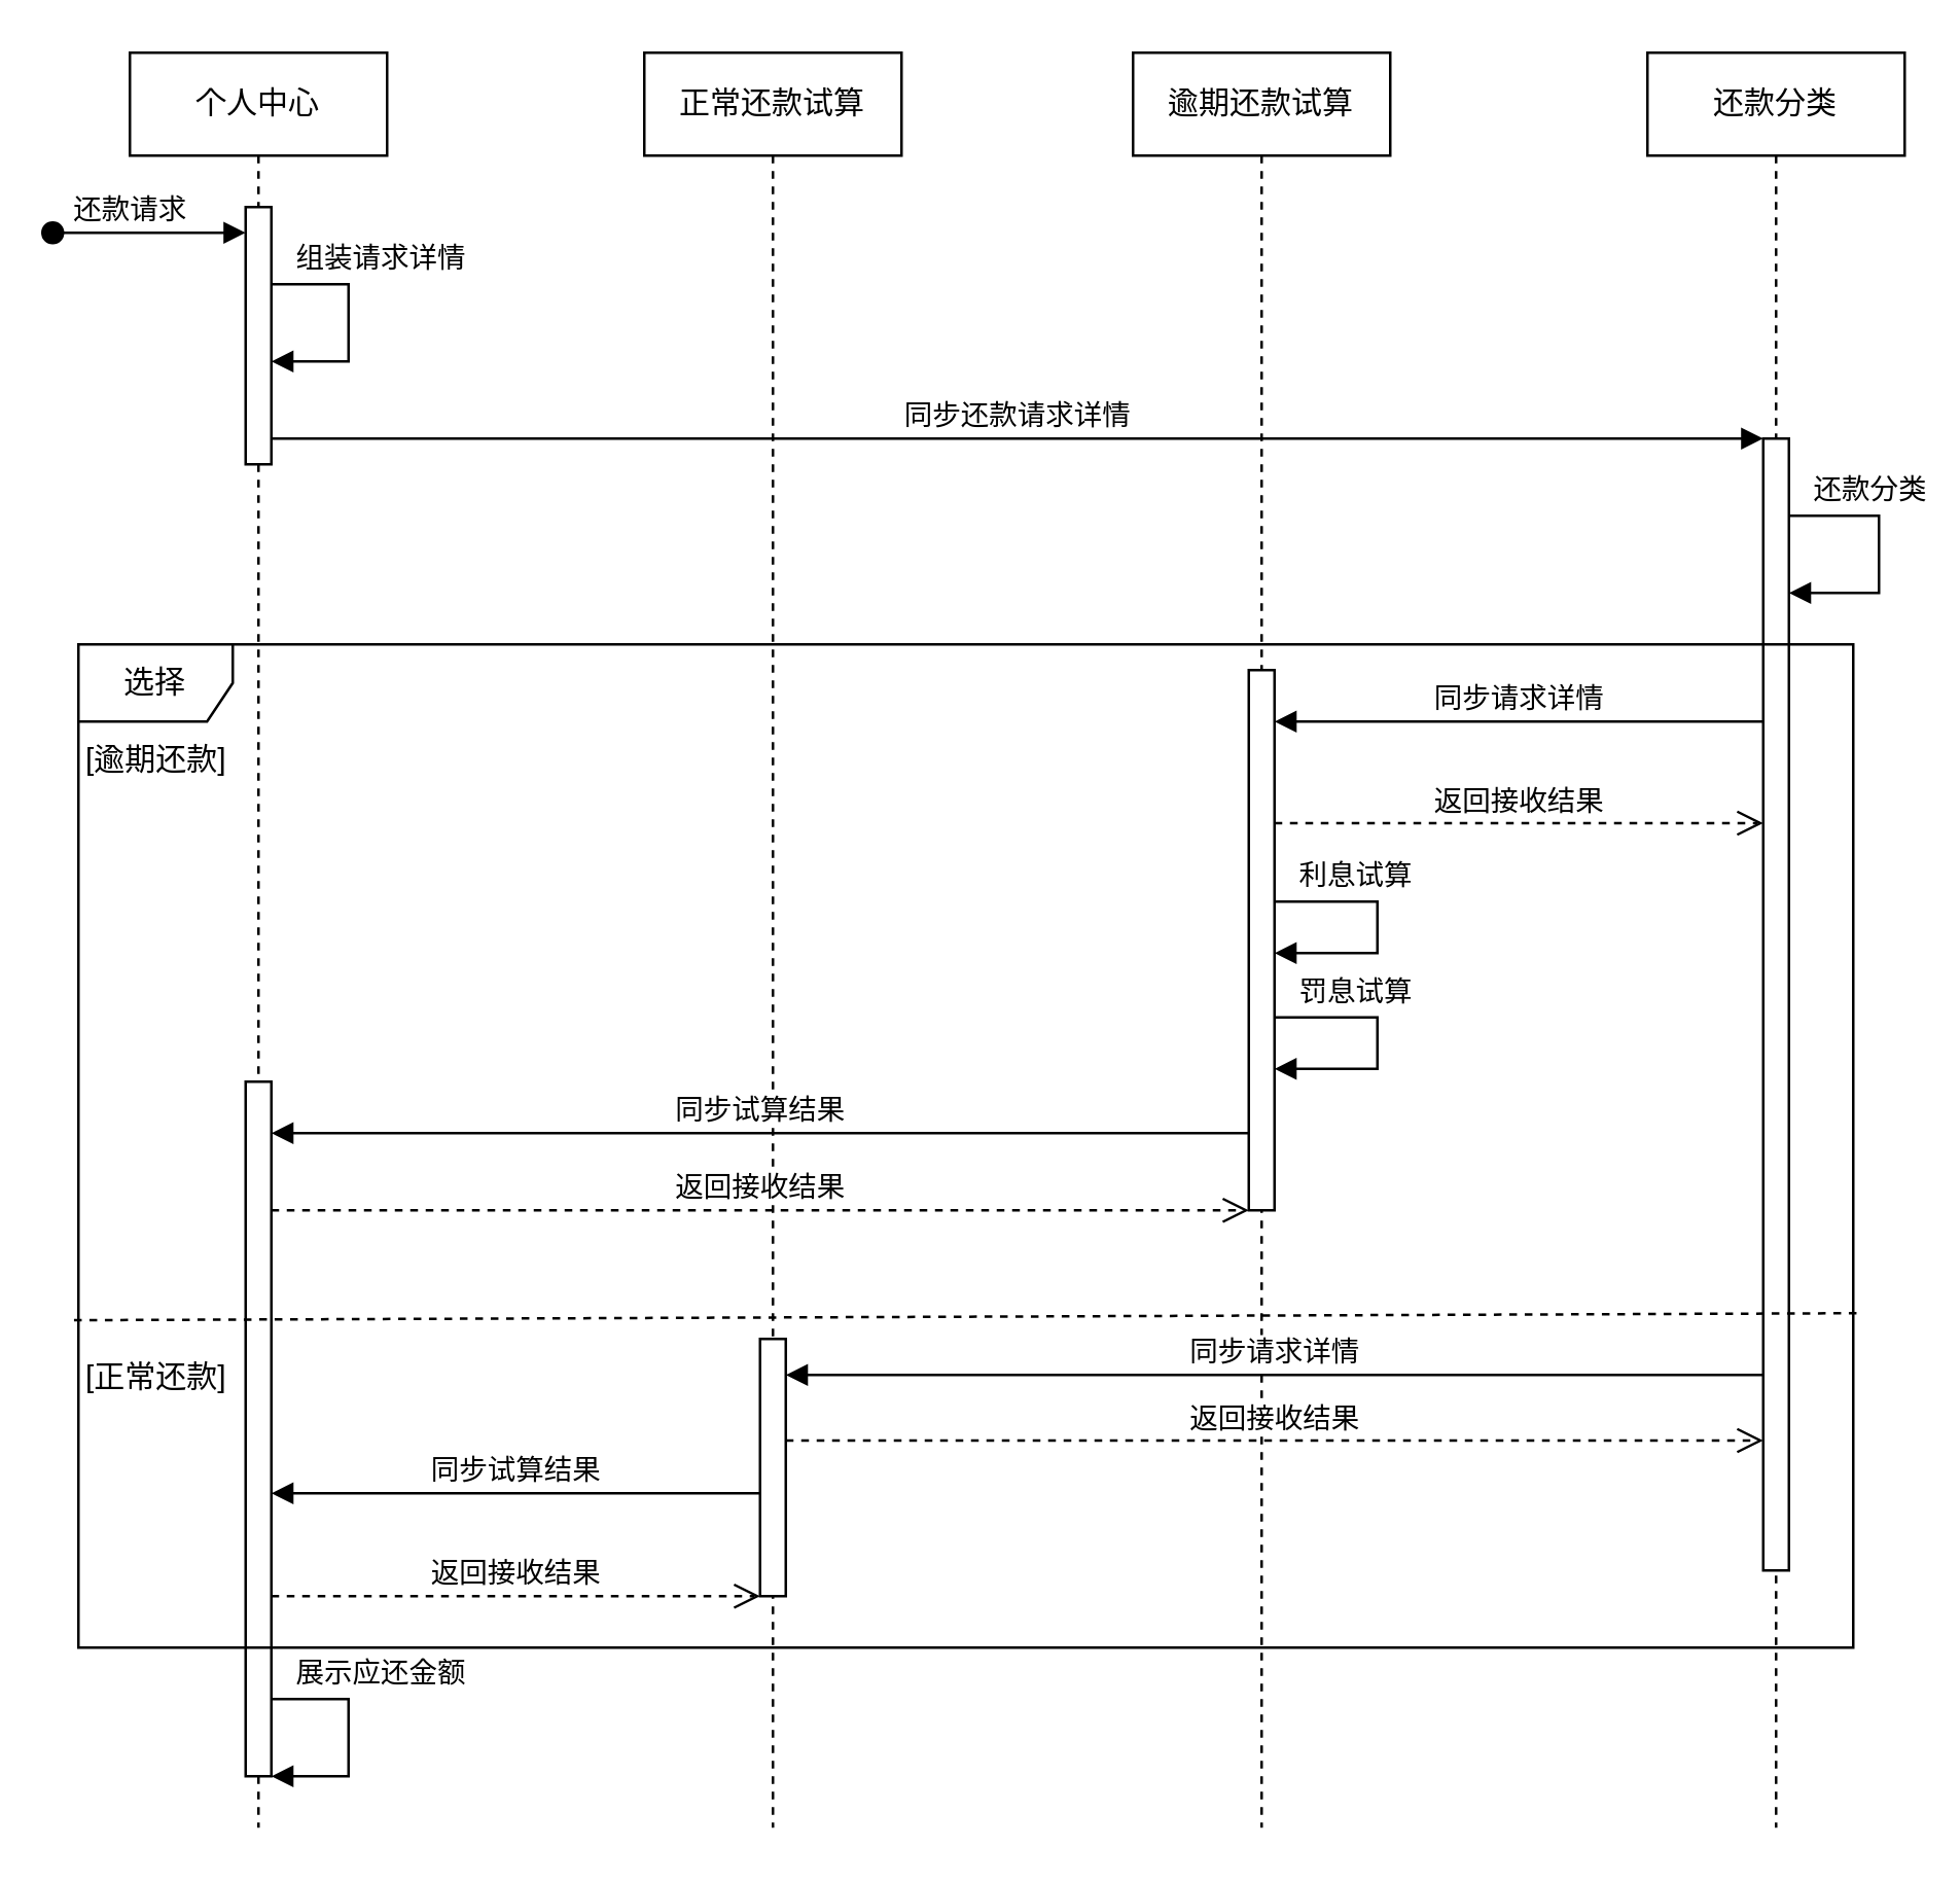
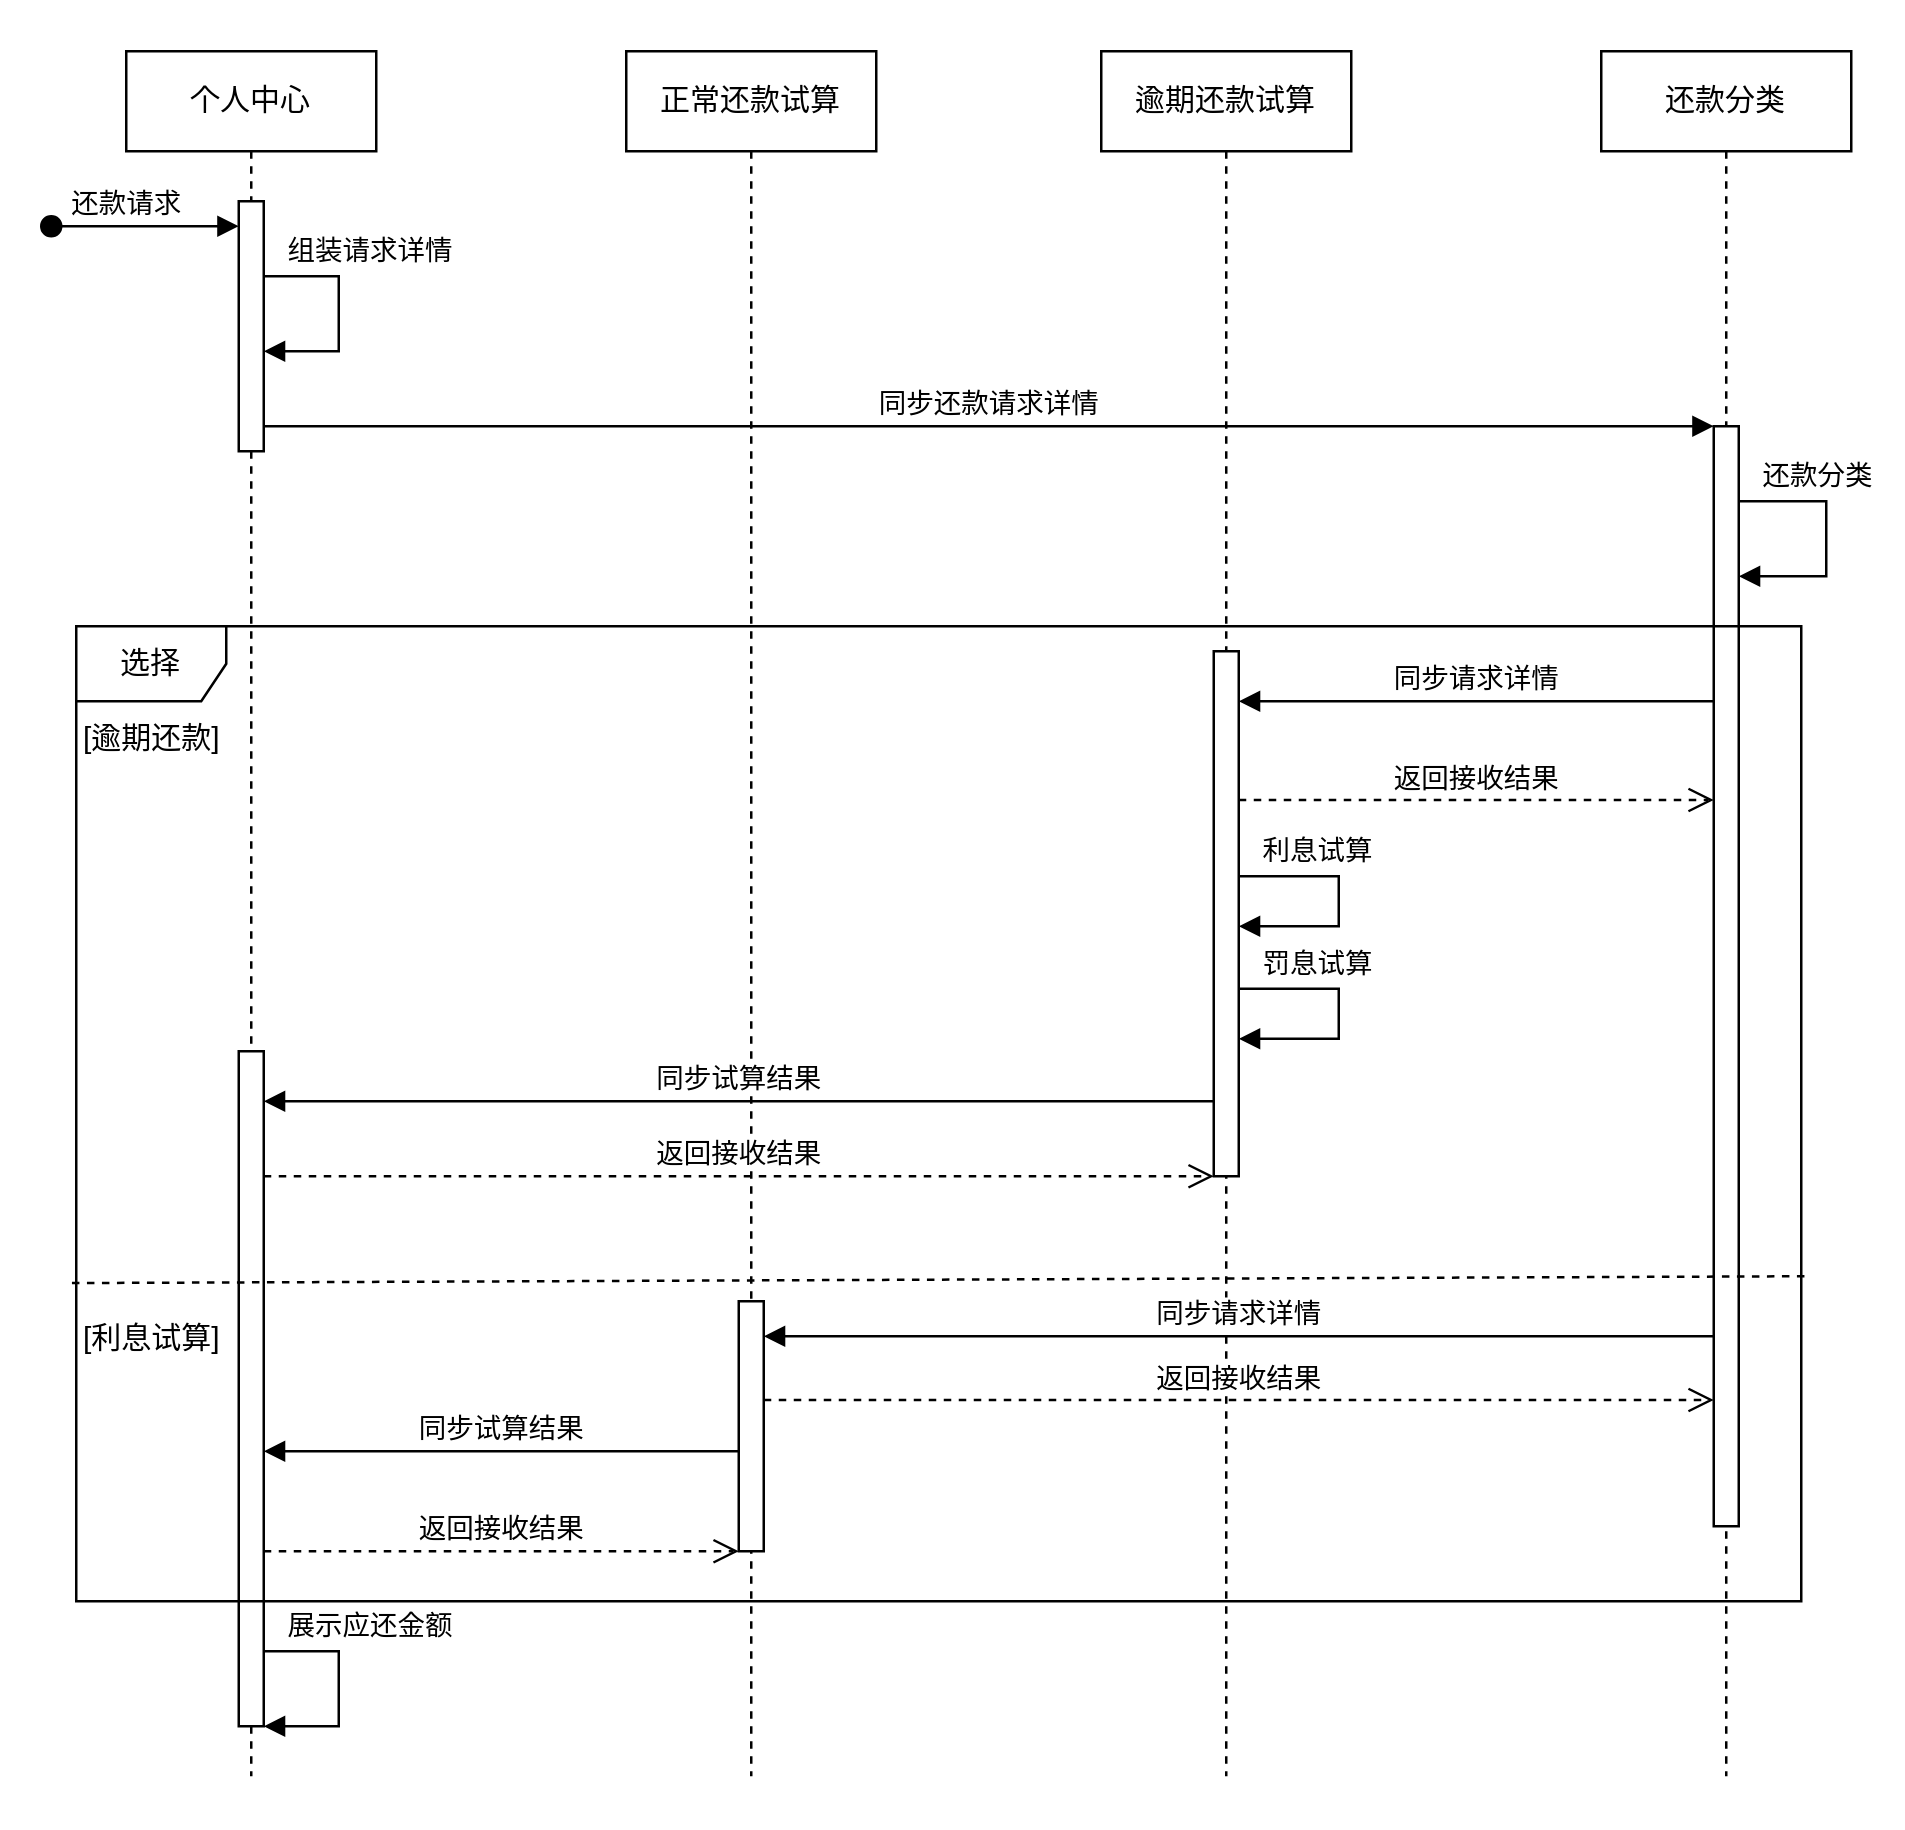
  <mxCell id="0" />
  <mxCell id="1" parent="0" />
  <mxCell id="2" value="个人中心" style="shape=umlLifeline;perimeter=lifelinePerimeter;whiteSpace=wrap;html=1;container=1;dropTarget=0;collapsible=0;recursiveResize=0;outlineConnect=0;portConstraint=eastwest;newEdgeStyle={&quot;edgeStyle&quot;:&quot;elbowEdgeStyle&quot;,&quot;elbow&quot;:&quot;vertical&quot;,&quot;curved&quot;:0,&quot;rounded&quot;:0};" vertex="1" parent="1"><mxGeometry x="50" y="20" width="100" height="690" as="geometry" /></mxCell>
  <mxCell id="3" value="" style="html=1;points=[];perimeter=orthogonalPerimeter;outlineConnect=0;targetShapes=umlLifeline;portConstraint=eastwest;newEdgeStyle={&quot;edgeStyle&quot;:&quot;elbowEdgeStyle&quot;,&quot;elbow&quot;:&quot;vertical&quot;,&quot;curved&quot;:0,&quot;rounded&quot;:0};" vertex="1" parent="2"><mxGeometry x="45" y="60" width="10" height="100" as="geometry" /></mxCell>
  <mxCell id="4" value="组装请求详情" style="html=1;align=left;spacingLeft=2;endArrow=block;rounded=0;edgeStyle=orthogonalEdgeStyle;curved=0;rounded=0;" edge="1" parent="2" source="3" target="3"><mxGeometry x="-0.875" y="10" relative="1" as="geometry"><mxPoint x="60" y="90" as="sourcePoint" /><Array as="points"><mxPoint x="85" y="90" /><mxPoint x="85" y="120" /></Array><mxPoint x="60" y="120" as="targetPoint" /><mxPoint as="offset" /></mxGeometry></mxCell>
  <mxCell id="5" value="" style="html=1;points=[];perimeter=orthogonalPerimeter;outlineConnect=0;targetShapes=umlLifeline;portConstraint=eastwest;newEdgeStyle={&quot;edgeStyle&quot;:&quot;elbowEdgeStyle&quot;,&quot;elbow&quot;:&quot;vertical&quot;,&quot;curved&quot;:0,&quot;rounded&quot;:0};" vertex="1" parent="2"><mxGeometry x="45" y="400" width="10" height="270" as="geometry" /></mxCell>
  <mxCell id="6" value="展示应还金额" style="html=1;align=left;spacingLeft=2;endArrow=block;rounded=0;edgeStyle=orthogonalEdgeStyle;curved=0;rounded=0;" edge="1" parent="2"><mxGeometry x="-0.875" y="10" relative="1" as="geometry"><mxPoint x="55" y="640" as="sourcePoint" /><Array as="points"><mxPoint x="85" y="640" /><mxPoint x="85" y="670" /></Array><mxPoint x="55" y="670" as="targetPoint" /><mxPoint as="offset" /></mxGeometry></mxCell>
  <mxCell id="7" value="还款请求" style="html=1;verticalAlign=bottom;startArrow=oval;startFill=1;endArrow=block;startSize=8;edgeStyle=elbowEdgeStyle;elbow=vertical;curved=0;rounded=0;" edge="1" parent="1"><mxGeometry x="-0.2" width="60" relative="1" as="geometry"><mxPoint x="20" y="90" as="sourcePoint" /><mxPoint x="95" y="90" as="targetPoint" /><mxPoint as="offset" /></mxGeometry></mxCell>
  <mxCell id="8" value="正常还款试算" style="shape=umlLifeline;perimeter=lifelinePerimeter;whiteSpace=wrap;html=1;container=1;dropTarget=0;collapsible=0;recursiveResize=0;outlineConnect=0;portConstraint=eastwest;newEdgeStyle={&quot;edgeStyle&quot;:&quot;elbowEdgeStyle&quot;,&quot;elbow&quot;:&quot;vertical&quot;,&quot;curved&quot;:0,&quot;rounded&quot;:0};" vertex="1" parent="1"><mxGeometry x="250" y="20" width="100" height="690" as="geometry" /></mxCell>
  <mxCell id="9" value="逾期还款试算" style="shape=umlLifeline;perimeter=lifelinePerimeter;whiteSpace=wrap;html=1;container=1;dropTarget=0;collapsible=0;recursiveResize=0;outlineConnect=0;portConstraint=eastwest;newEdgeStyle={&quot;edgeStyle&quot;:&quot;elbowEdgeStyle&quot;,&quot;elbow&quot;:&quot;vertical&quot;,&quot;curved&quot;:0,&quot;rounded&quot;:0};" vertex="1" parent="1"><mxGeometry x="440" y="20" width="100" height="690" as="geometry" /></mxCell>
  <mxCell id="10" value="还款分类" style="shape=umlLifeline;perimeter=lifelinePerimeter;whiteSpace=wrap;html=1;container=1;dropTarget=0;collapsible=0;recursiveResize=0;outlineConnect=0;portConstraint=eastwest;newEdgeStyle={&quot;edgeStyle&quot;:&quot;elbowEdgeStyle&quot;,&quot;elbow&quot;:&quot;vertical&quot;,&quot;curved&quot;:0,&quot;rounded&quot;:0};" vertex="1" parent="1"><mxGeometry x="640" y="20" width="100" height="690" as="geometry" /></mxCell>
  <mxCell id="11" value="" style="html=1;points=[];perimeter=orthogonalPerimeter;outlineConnect=0;targetShapes=umlLifeline;portConstraint=eastwest;newEdgeStyle={&quot;edgeStyle&quot;:&quot;elbowEdgeStyle&quot;,&quot;elbow&quot;:&quot;vertical&quot;,&quot;curved&quot;:0,&quot;rounded&quot;:0};" vertex="1" parent="10"><mxGeometry x="45" y="150" width="10" height="440" as="geometry" /></mxCell>
  <mxCell id="12" value="还款分类" style="html=1;align=left;spacingLeft=2;endArrow=block;rounded=0;edgeStyle=orthogonalEdgeStyle;curved=0;rounded=0;" edge="1" parent="10" source="11" target="11"><mxGeometry x="-0.875" y="10" relative="1" as="geometry"><mxPoint x="60" y="180" as="sourcePoint" /><Array as="points"><mxPoint x="90" y="180" /><mxPoint x="90" y="210" /></Array><mxPoint x="60" y="210" as="targetPoint" /><mxPoint as="offset" /></mxGeometry></mxCell>
  <mxCell id="13" value="同步还款请求详情" style="html=1;verticalAlign=bottom;endArrow=block;edgeStyle=elbowEdgeStyle;elbow=vertical;curved=0;rounded=0;" edge="1" parent="1"><mxGeometry width="80" relative="1" as="geometry"><mxPoint x="105" y="170" as="sourcePoint" /><mxPoint x="685" y="170" as="targetPoint" /></mxGeometry></mxCell>
  <mxCell id="14" value="选择" style="shape=umlFrame;whiteSpace=wrap;html=1;pointerEvents=0;" vertex="1" parent="1"><mxGeometry x="30" y="250" width="690" height="390" as="geometry" /></mxCell>
  <mxCell id="15" value="" style="endArrow=none;dashed=1;html=1;rounded=0;strokeWidth=1;entryX=1.003;entryY=0.487;entryDx=0;entryDy=0;entryPerimeter=0;exitX=-0.002;exitY=0.5;exitDx=0;exitDy=0;exitPerimeter=0;" edge="1" parent="1"><mxGeometry width="50" height="50" relative="1" as="geometry"><mxPoint x="28.28" y="512.73" as="sourcePoint" /><mxPoint x="721.73" y="510" as="targetPoint" /></mxGeometry></mxCell>
  <mxCell id="16" value="[逾期还款]" style="text;html=1;align=center;verticalAlign=middle;resizable=0;points=[];autosize=1;strokeColor=none;fillColor=none;" vertex="1" parent="1"><mxGeometry x="20" y="280" width="80" height="30" as="geometry" /></mxCell>
  <mxCell id="17" value="" style="html=1;points=[];perimeter=orthogonalPerimeter;outlineConnect=0;targetShapes=umlLifeline;portConstraint=eastwest;newEdgeStyle={&quot;edgeStyle&quot;:&quot;elbowEdgeStyle&quot;,&quot;elbow&quot;:&quot;vertical&quot;,&quot;curved&quot;:0,&quot;rounded&quot;:0};" vertex="1" parent="1"><mxGeometry x="485" y="260" width="10" height="210" as="geometry" /></mxCell>
  <mxCell id="18" value="同步请求详情" style="html=1;verticalAlign=bottom;endArrow=block;edgeStyle=elbowEdgeStyle;elbow=vertical;curved=0;rounded=0;" edge="1" parent="1"><mxGeometry width="80" relative="1" as="geometry"><mxPoint x="685" y="280" as="sourcePoint" /><mxPoint x="495" y="280" as="targetPoint" /></mxGeometry></mxCell>
  <mxCell id="19" value="返回接收结果" style="html=1;verticalAlign=bottom;endArrow=open;dashed=1;endSize=8;edgeStyle=elbowEdgeStyle;elbow=vertical;curved=0;rounded=0;" edge="1" parent="1"><mxGeometry relative="1" as="geometry"><mxPoint x="495" y="319.5" as="sourcePoint" /><mxPoint x="685" y="319.5" as="targetPoint" /><Array as="points"><mxPoint x="575" y="319.5" /></Array></mxGeometry></mxCell>
  <mxCell id="20" value="利息试算" style="html=1;align=left;spacingLeft=2;endArrow=block;rounded=0;edgeStyle=orthogonalEdgeStyle;curved=0;rounded=0;" edge="1" parent="1" source="17" target="17"><mxGeometry x="-0.875" y="10" relative="1" as="geometry"><mxPoint x="500" y="350" as="sourcePoint" /><Array as="points"><mxPoint x="535" y="350" /><mxPoint x="535" y="370" /></Array><mxPoint x="500" y="380" as="targetPoint" /><mxPoint as="offset" /></mxGeometry></mxCell>
  <mxCell id="21" value="罚息试算" style="html=1;align=left;spacingLeft=2;endArrow=block;rounded=0;edgeStyle=orthogonalEdgeStyle;curved=0;rounded=0;" edge="1" parent="1"><mxGeometry x="-0.875" y="10" relative="1" as="geometry"><mxPoint x="495" y="395" as="sourcePoint" /><Array as="points"><mxPoint x="535" y="395" /><mxPoint x="535" y="415" /></Array><mxPoint x="495" y="415" as="targetPoint" /><mxPoint as="offset" /></mxGeometry></mxCell>
  <mxCell id="22" value="同步试算结果" style="html=1;verticalAlign=bottom;endArrow=block;edgeStyle=elbowEdgeStyle;elbow=vertical;curved=0;rounded=0;" edge="1" parent="1" target="5"><mxGeometry width="80" relative="1" as="geometry"><mxPoint x="485" y="440" as="sourcePoint" /><mxPoint x="295" y="440" as="targetPoint" /></mxGeometry></mxCell>
  <mxCell id="23" value="返回接收结果" style="html=1;verticalAlign=bottom;endArrow=open;dashed=1;endSize=8;edgeStyle=elbowEdgeStyle;elbow=vertical;curved=0;rounded=0;" edge="1" parent="1" source="5" target="17"><mxGeometry relative="1" as="geometry"><mxPoint x="110" y="470" as="sourcePoint" /><mxPoint x="290" y="470" as="targetPoint" /><Array as="points"><mxPoint x="180" y="470" /></Array></mxGeometry></mxCell>
- <mxCell id="24" value="[正常还款]" style="text;html=1;align=center;verticalAlign=middle;resizable=0;points=[];autosize=1;strokeColor=none;fillColor=none;" vertex="1" parent="1"><mxGeometry x="20" y="520" width="80" height="30" as="geometry" /></mxCell>
+ <mxCell id="24" value="[利息试算]" style="text;html=1;align=center;verticalAlign=middle;resizable=0;points=[];autosize=1;strokeColor=none;fillColor=none;" vertex="1" parent="1"><mxGeometry x="20" y="520" width="80" height="30" as="geometry" /></mxCell>
  <mxCell id="25" value="" style="html=1;points=[];perimeter=orthogonalPerimeter;outlineConnect=0;targetShapes=umlLifeline;portConstraint=eastwest;newEdgeStyle={&quot;edgeStyle&quot;:&quot;elbowEdgeStyle&quot;,&quot;elbow&quot;:&quot;vertical&quot;,&quot;curved&quot;:0,&quot;rounded&quot;:0};" vertex="1" parent="1"><mxGeometry x="295" y="520" width="10" height="100" as="geometry" /></mxCell>
  <mxCell id="26" value="同步请求详情" style="html=1;verticalAlign=bottom;endArrow=block;edgeStyle=elbowEdgeStyle;elbow=vertical;curved=0;rounded=0;" edge="1" parent="1" source="11"><mxGeometry width="80" relative="1" as="geometry"><mxPoint x="495" y="534" as="sourcePoint" /><mxPoint x="305" y="534" as="targetPoint" /></mxGeometry></mxCell>
  <mxCell id="27" value="返回接收结果" style="html=1;verticalAlign=bottom;endArrow=open;dashed=1;endSize=8;edgeStyle=elbowEdgeStyle;elbow=vertical;curved=0;rounded=0;" edge="1" parent="1" target="11"><mxGeometry relative="1" as="geometry"><mxPoint x="305" y="559.5" as="sourcePoint" /><mxPoint x="495" y="559.5" as="targetPoint" /><Array as="points"><mxPoint x="385" y="559.5" /></Array></mxGeometry></mxCell>
  <mxCell id="28" value="同步试算结果" style="html=1;verticalAlign=bottom;endArrow=block;edgeStyle=elbowEdgeStyle;elbow=vertical;curved=0;rounded=0;" edge="1" parent="1" source="25"><mxGeometry width="80" relative="1" as="geometry"><mxPoint x="290" y="580" as="sourcePoint" /><mxPoint x="105" y="580" as="targetPoint" /></mxGeometry></mxCell>
  <mxCell id="29" value="返回接收结果" style="html=1;verticalAlign=bottom;endArrow=open;dashed=1;endSize=8;edgeStyle=elbowEdgeStyle;elbow=vertical;curved=0;rounded=0;" edge="1" parent="1"><mxGeometry relative="1" as="geometry"><mxPoint x="105" y="620" as="sourcePoint" /><mxPoint x="295" y="620" as="targetPoint" /><Array as="points"><mxPoint x="185" y="620" /></Array></mxGeometry></mxCell>
